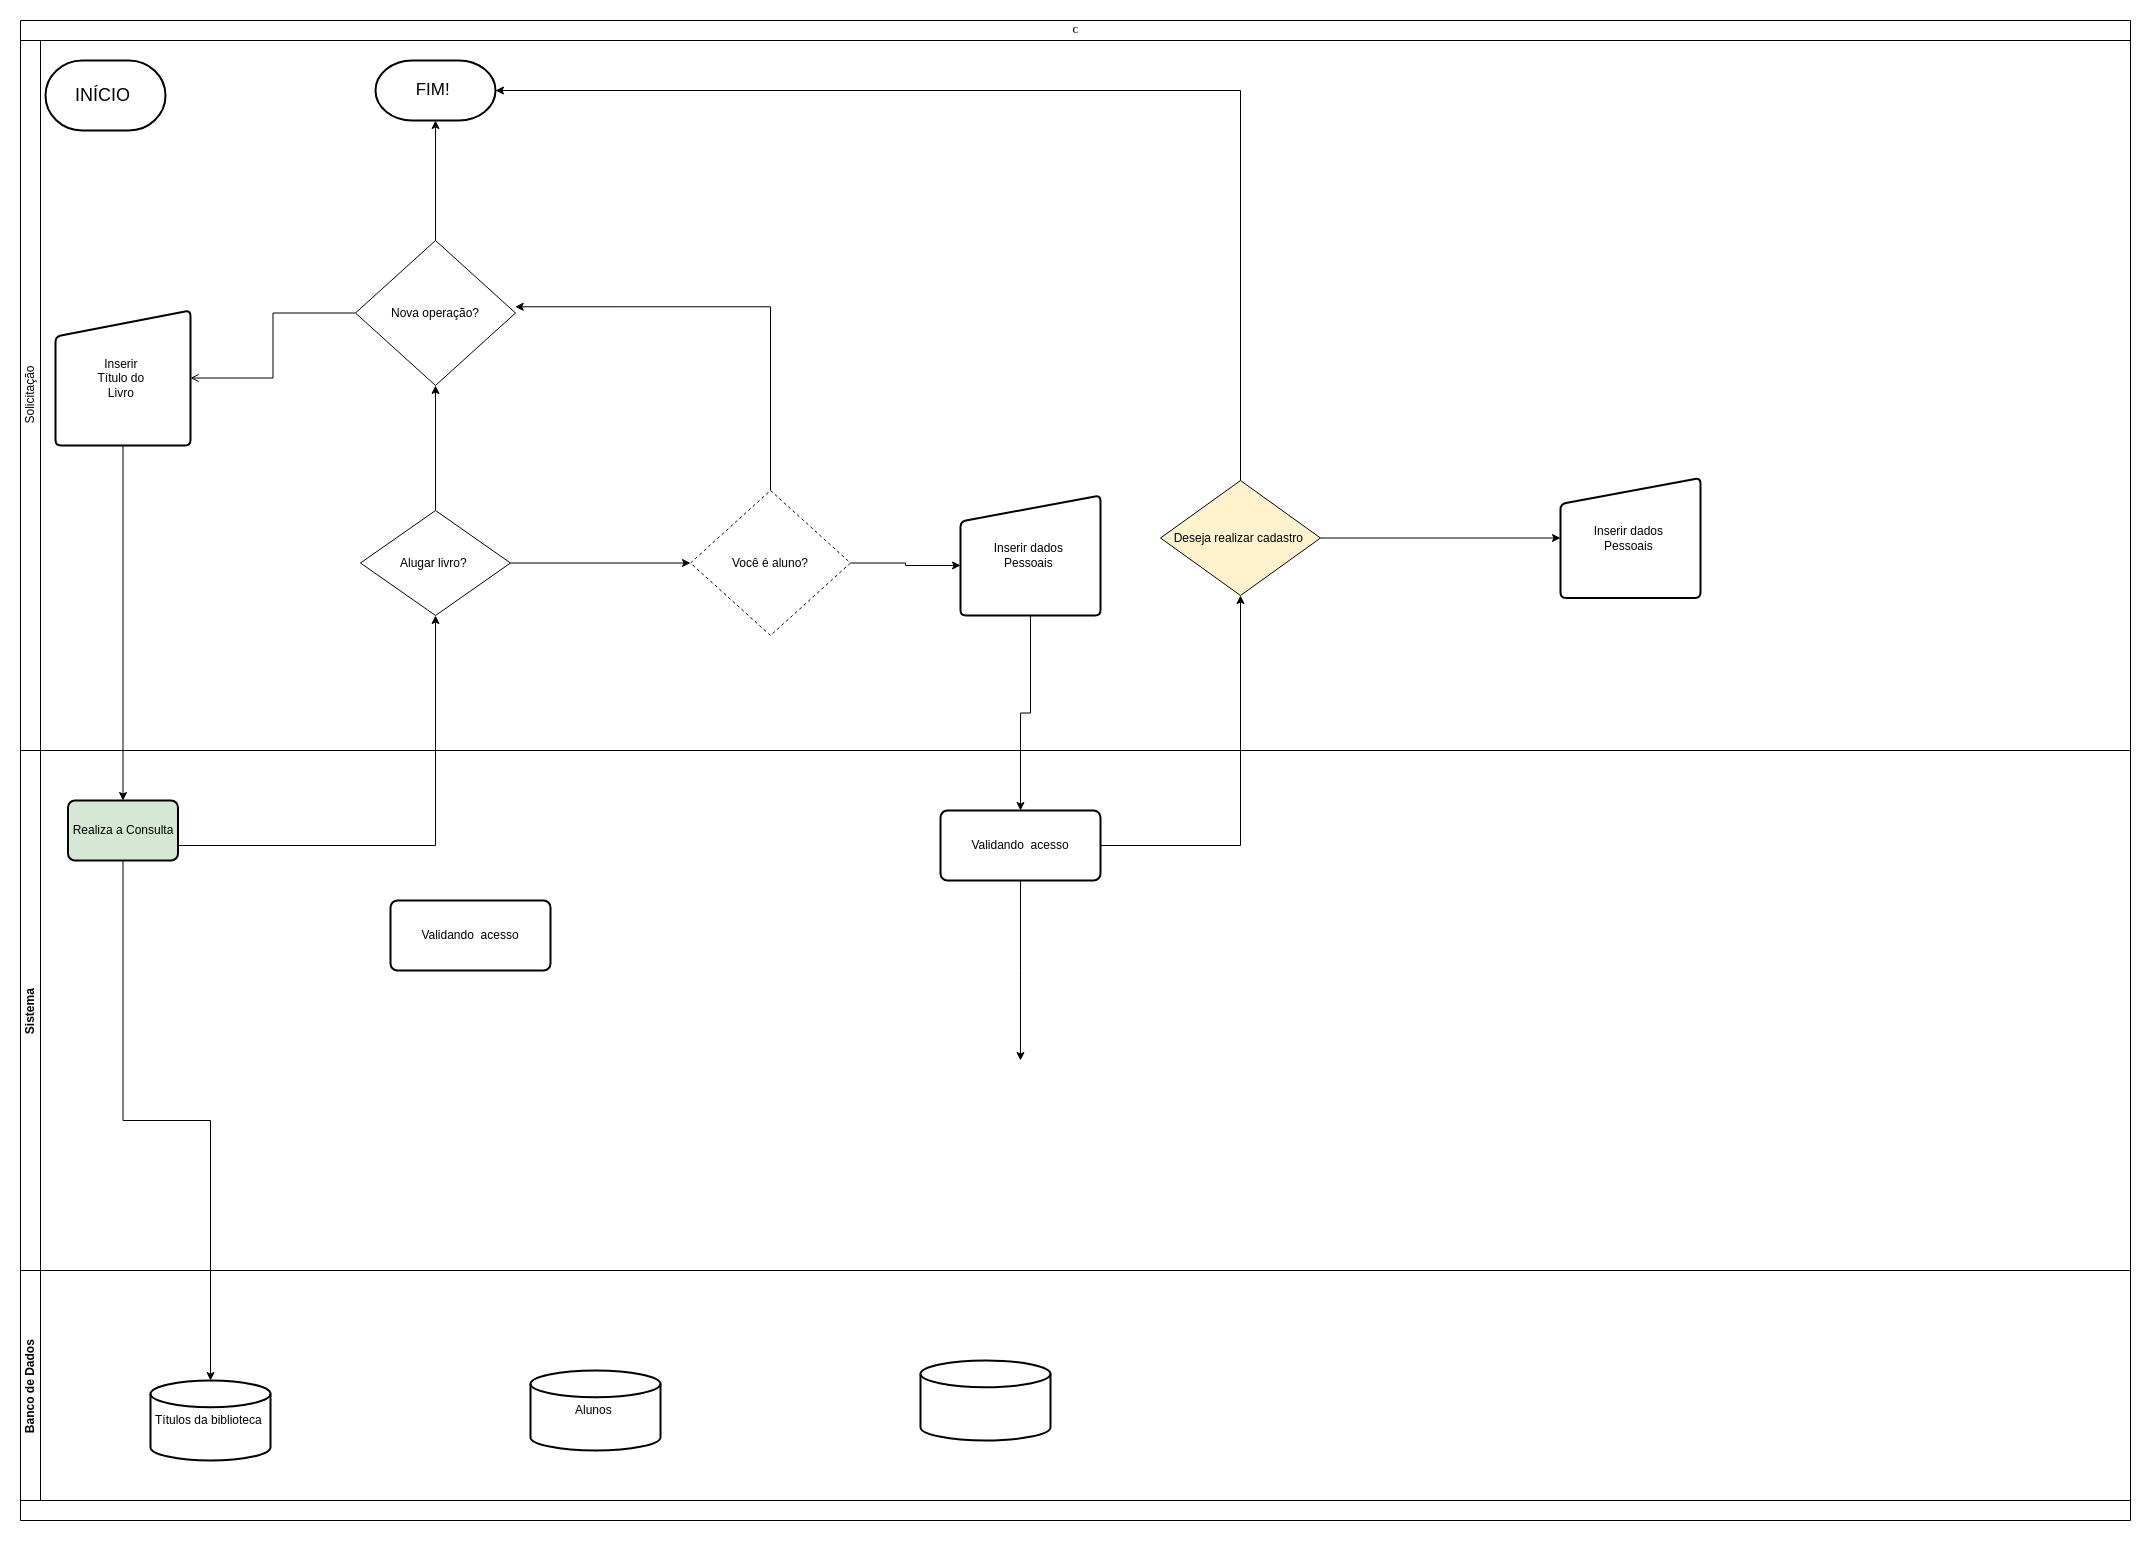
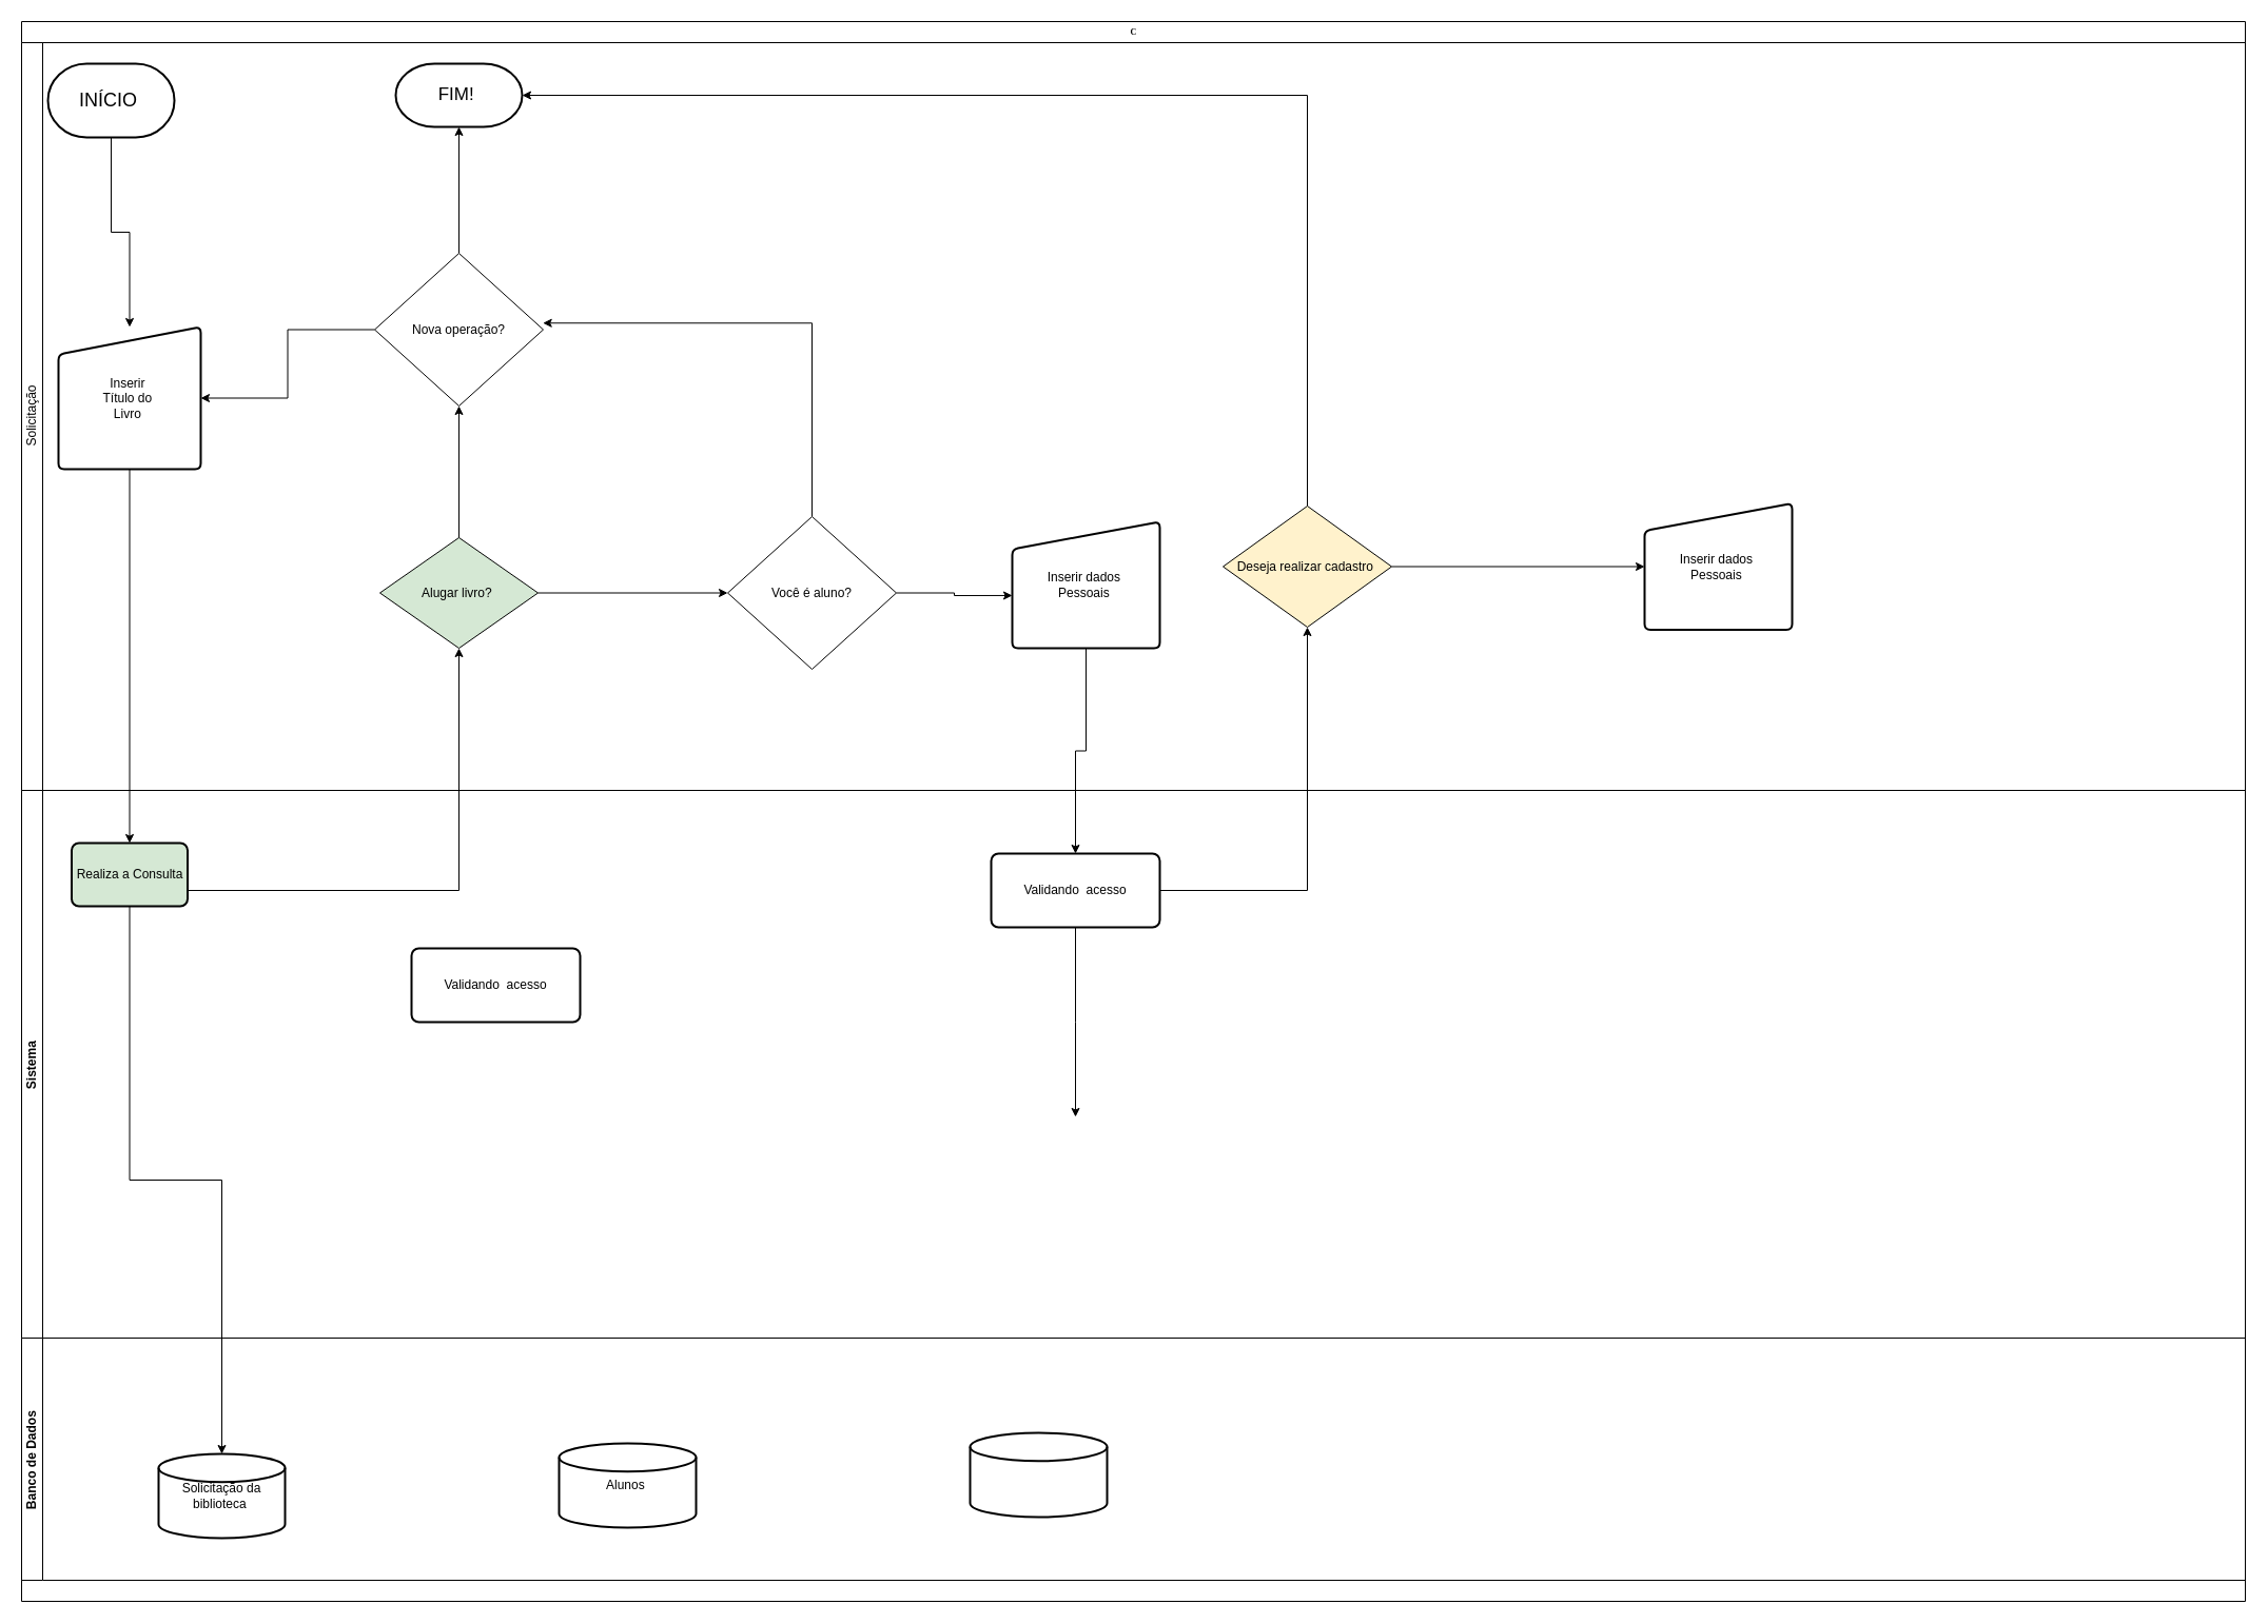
  <mxCell id="0" />
  <mxCell id="1" parent="0" />
  <mxCell id="2" value="C" style="swimlane;html=1;childLayout=stackLayout;horizontal=1;startSize=20;horizontalStack=0;rounded=0;shadow=0;labelBackgroundColor=none;strokeWidth=1;fontFamily=Verdana;fontSize=8;align=center;" vertex="1" parent="1"><mxGeometry x="20" y="20" width="2110" height="1500" as="geometry" /></mxCell>
  <mxCell id="3" value="Solicitação" style="swimlane;html=1;startSize=20;horizontal=0;fontStyle=0" vertex="1" parent="2"><mxGeometry y="20" width="2110" height="710" as="geometry" /></mxCell>
+ <mxCell id="4" style="edgeStyle=orthogonalEdgeStyle;rounded=0;orthogonalLoop=1;jettySize=auto;html=1;" edge="1" parent="3" source="5" target="7"><mxGeometry relative="1" as="geometry" /></mxCell>
  <mxCell id="5" value="&lt;font style=&quot;font-size: 18px&quot;&gt;INÍCIO&amp;nbsp;&lt;/font&gt;" style="strokeWidth=2;html=1;shape=mxgraph.flowchart.terminator;whiteSpace=wrap;" vertex="1" parent="3"><mxGeometry x="25" y="20" width="120" height="70" as="geometry" /></mxCell>
  <mxCell id="6" value="&lt;font style=&quot;font-size: 17px&quot;&gt;FIM!&amp;nbsp;&lt;/font&gt;" style="strokeWidth=2;html=1;shape=mxgraph.flowchart.terminator;whiteSpace=wrap;" vertex="1" parent="3"><mxGeometry x="355" y="20" width="120" height="60" as="geometry" /></mxCell>
  <mxCell id="7" value="Inserir&amp;nbsp;&lt;br&gt;Título do&amp;nbsp;&lt;br&gt;Livro&amp;nbsp;&lt;br&gt;" style="html=1;strokeWidth=2;shape=manualInput;whiteSpace=wrap;rounded=1;size=26;arcSize=11;" vertex="1" parent="3"><mxGeometry x="35" y="270" width="135" height="135" as="geometry" /></mxCell>
  <mxCell id="8" style="edgeStyle=orthogonalEdgeStyle;rounded=0;orthogonalLoop=1;jettySize=auto;html=1;entryX=0.5;entryY=1;entryDx=0;entryDy=0;entryPerimeter=0;" edge="1" parent="3" source="10" target="6"><mxGeometry relative="1" as="geometry" /></mxCell>
- <mxCell id="9" style="edgeStyle=orthogonalEdgeStyle;rounded=0;orthogonalLoop=1;jettySize=auto;html=1;endArrow=open;" edge="1" parent="3" source="10" target="7"><mxGeometry relative="1" as="geometry" /></mxCell>
+ <mxCell id="9" style="edgeStyle=orthogonalEdgeStyle;rounded=0;orthogonalLoop=1;jettySize=auto;html=1;" edge="1" parent="3" source="10" target="7"><mxGeometry relative="1" as="geometry" /></mxCell>
  <mxCell id="10" value="Nova operação?" style="rhombus;whiteSpace=wrap;html=1;" vertex="1" parent="3"><mxGeometry x="335" y="200" width="160" height="145" as="geometry" /></mxCell>
  <mxCell id="11" style="edgeStyle=orthogonalEdgeStyle;rounded=0;orthogonalLoop=1;jettySize=auto;html=1;" edge="1" parent="3" source="12" target="17"><mxGeometry relative="1" as="geometry" /></mxCell>
- <mxCell id="12" value="Alugar livro?&amp;nbsp;" style="rhombus;whiteSpace=wrap;html=1;" vertex="1" parent="3"><mxGeometry x="340" y="470" width="150" height="105" as="geometry" /></mxCell>
+ <mxCell id="12" value="Alugar livro?&amp;nbsp;" style="rhombus;whiteSpace=wrap;html=1;fillColor=#d5e8d4;" vertex="1" parent="3"><mxGeometry x="340" y="470" width="150" height="105" as="geometry" /></mxCell>
  <mxCell id="13" style="edgeStyle=orthogonalEdgeStyle;rounded=0;orthogonalLoop=1;jettySize=auto;html=1;entryX=0.5;entryY=1;entryDx=0;entryDy=0;" edge="1" parent="3" source="12" target="10"><mxGeometry relative="1" as="geometry" /></mxCell>
  <mxCell id="14" value="Inserir dados&amp;nbsp;&lt;br&gt;Pessoais&amp;nbsp;" style="html=1;strokeWidth=2;shape=manualInput;whiteSpace=wrap;rounded=1;size=26;arcSize=11;" vertex="1" parent="3"><mxGeometry x="940" y="455" width="140" height="120" as="geometry" /></mxCell>
  <mxCell id="15" style="edgeStyle=orthogonalEdgeStyle;rounded=0;orthogonalLoop=1;jettySize=auto;html=1;exitX=0.5;exitY=0;exitDx=0;exitDy=0;entryX=0.998;entryY=0.457;entryDx=0;entryDy=0;entryPerimeter=0;" edge="1" parent="3" source="17" target="10"><mxGeometry relative="1" as="geometry" /></mxCell>
  <mxCell id="16" style="edgeStyle=orthogonalEdgeStyle;rounded=0;orthogonalLoop=1;jettySize=auto;html=1;entryX=0;entryY=0.583;entryDx=0;entryDy=0;entryPerimeter=0;" edge="1" parent="3" source="17" target="14"><mxGeometry relative="1" as="geometry" /></mxCell>
- <mxCell id="17" value="Você é aluno?" style="rhombus;whiteSpace=wrap;html=1;dashed=1;" vertex="1" parent="3"><mxGeometry x="670" y="450" width="160" height="145" as="geometry" /></mxCell>
+ <mxCell id="17" value="Você é aluno?" style="rhombus;whiteSpace=wrap;html=1;" vertex="1" parent="3"><mxGeometry x="670" y="450" width="160" height="145" as="geometry" /></mxCell>
  <mxCell id="18" style="edgeStyle=orthogonalEdgeStyle;rounded=0;orthogonalLoop=1;jettySize=auto;html=1;" edge="1" parent="3" source="20" target="21"><mxGeometry relative="1" as="geometry" /></mxCell>
  <mxCell id="19" style="edgeStyle=orthogonalEdgeStyle;rounded=0;orthogonalLoop=1;jettySize=auto;html=1;exitX=0.5;exitY=0;exitDx=0;exitDy=0;entryX=1;entryY=0.5;entryDx=0;entryDy=0;entryPerimeter=0;" edge="1" parent="3" source="20" target="6"><mxGeometry relative="1" as="geometry" /></mxCell>
  <mxCell id="20" value="Deseja realizar cadastro&amp;nbsp;" style="rhombus;whiteSpace=wrap;html=1;fillColor=#fff2cc;" vertex="1" parent="3"><mxGeometry x="1140" y="440" width="160" height="115" as="geometry" /></mxCell>
  <mxCell id="21" value="Inserir dados&amp;nbsp;&lt;br&gt;Pessoais&amp;nbsp;" style="html=1;strokeWidth=2;shape=manualInput;whiteSpace=wrap;rounded=1;size=26;arcSize=11;" vertex="1" parent="3"><mxGeometry x="1540" y="437.5" width="140" height="120" as="geometry" /></mxCell>
  <mxCell id="22" value="No" style="edgeStyle=orthogonalEdgeStyle;rounded=0;html=1;labelBackgroundColor=none;startArrow=none;startFill=0;startSize=5;endArrow=classicThin;endFill=1;endSize=5;jettySize=auto;orthogonalLoop=1;strokeWidth=1;fontFamily=Verdana;fontSize=8" edge="1" parent="2"><mxGeometry x="-0.953" y="15" relative="1" as="geometry"><Array as="points"><mxPoint x="345" y="440" /><mxPoint x="155" y="440" /></Array><mxPoint as="offset" /><mxPoint x="155" y="257" as="targetPoint" /></mxGeometry></mxCell>
  <mxCell id="23" style="edgeStyle=orthogonalEdgeStyle;rounded=0;orthogonalLoop=1;jettySize=auto;html=1;exitX=0.5;exitY=1;exitDx=0;exitDy=0;entryX=0.5;entryY=0;entryDx=0;entryDy=0;entryPerimeter=0;" edge="1" parent="2" source="25" target="29"><mxGeometry relative="1" as="geometry" /></mxCell>
  <mxCell id="24" value="Sistema&amp;nbsp;" style="swimlane;html=1;startSize=20;horizontal=0;" vertex="1" parent="2"><mxGeometry y="730" width="2110" height="520" as="geometry" /></mxCell>
  <mxCell id="25" value="Realiza a Consulta" style="rounded=1;whiteSpace=wrap;html=1;absoluteArcSize=1;arcSize=14;strokeWidth=2;fillColor=#d5e8d4;" vertex="1" parent="24"><mxGeometry x="47.5" y="50" width="110" height="60" as="geometry" /></mxCell>
  <mxCell id="26" value="Validando&amp;nbsp; acesso" style="rounded=1;whiteSpace=wrap;html=1;absoluteArcSize=1;arcSize=14;strokeWidth=2;" vertex="1" parent="24"><mxGeometry x="920" y="60" width="160" height="70" as="geometry" /></mxCell>
  <mxCell id="27" value="Validando&amp;nbsp; acesso" style="rounded=1;whiteSpace=wrap;html=1;absoluteArcSize=1;arcSize=14;strokeWidth=2;" vertex="1" parent="24"><mxGeometry x="370" y="150" width="160" height="70" as="geometry" /></mxCell>
  <mxCell id="28" value="Banco de Dados&amp;nbsp;" style="swimlane;html=1;startSize=20;horizontal=0;" vertex="1" parent="2"><mxGeometry y="1250" width="2110" height="230" as="geometry" /></mxCell>
- <mxCell id="29" value="Títulos da biblioteca&amp;nbsp;" style="strokeWidth=2;html=1;shape=mxgraph.flowchart.database;whiteSpace=wrap;" vertex="1" parent="28"><mxGeometry x="130" y="110" width="120" height="80" as="geometry" /></mxCell>
+ <mxCell id="29" value="Solicitação da biblioteca&amp;nbsp;" style="strokeWidth=2;html=1;shape=mxgraph.flowchart.database;whiteSpace=wrap;" vertex="1" parent="28"><mxGeometry x="130" y="110" width="120" height="80" as="geometry" /></mxCell>
  <mxCell id="30" value="Alunos&amp;nbsp;" style="strokeWidth=2;html=1;shape=mxgraph.flowchart.database;whiteSpace=wrap;" vertex="1" parent="28"><mxGeometry x="510" y="100" width="130" height="80" as="geometry" /></mxCell>
  <mxCell id="31" value="" style="strokeWidth=2;html=1;shape=mxgraph.flowchart.database;whiteSpace=wrap;" vertex="1" parent="28"><mxGeometry x="900" y="90" width="130" height="80" as="geometry" /></mxCell>
  <mxCell id="32" style="edgeStyle=orthogonalEdgeStyle;rounded=0;orthogonalLoop=1;jettySize=auto;html=1;fontSize=25;entryX=0.5;entryY=0;entryDx=0;entryDy=0;" edge="1" parent="2" source="7" target="25"><mxGeometry relative="1" as="geometry"><mxPoint x="90" y="530" as="targetPoint" /></mxGeometry></mxCell>
  <mxCell id="33" style="edgeStyle=orthogonalEdgeStyle;rounded=0;orthogonalLoop=1;jettySize=auto;html=1;exitX=1;exitY=0.75;exitDx=0;exitDy=0;entryX=0.5;entryY=1;entryDx=0;entryDy=0;" edge="1" parent="2" source="25" target="12"><mxGeometry relative="1" as="geometry" /></mxCell>
  <mxCell id="34" style="edgeStyle=orthogonalEdgeStyle;rounded=0;orthogonalLoop=1;jettySize=auto;html=1;" edge="1" parent="2" source="14" target="26"><mxGeometry relative="1" as="geometry" /></mxCell>
  <mxCell id="35" style="edgeStyle=orthogonalEdgeStyle;rounded=0;orthogonalLoop=1;jettySize=auto;html=1;entryX=0.5;entryY=1;entryDx=0;entryDy=0;" edge="1" parent="2" source="26" target="20"><mxGeometry relative="1" as="geometry" /></mxCell>
  <mxCell id="36" style="edgeStyle=orthogonalEdgeStyle;rounded=0;orthogonalLoop=1;jettySize=auto;html=1;" edge="1" parent="1" source="26"><mxGeometry relative="1" as="geometry"><mxPoint x="1020" y="1060" as="targetPoint" /></mxGeometry></mxCell>
